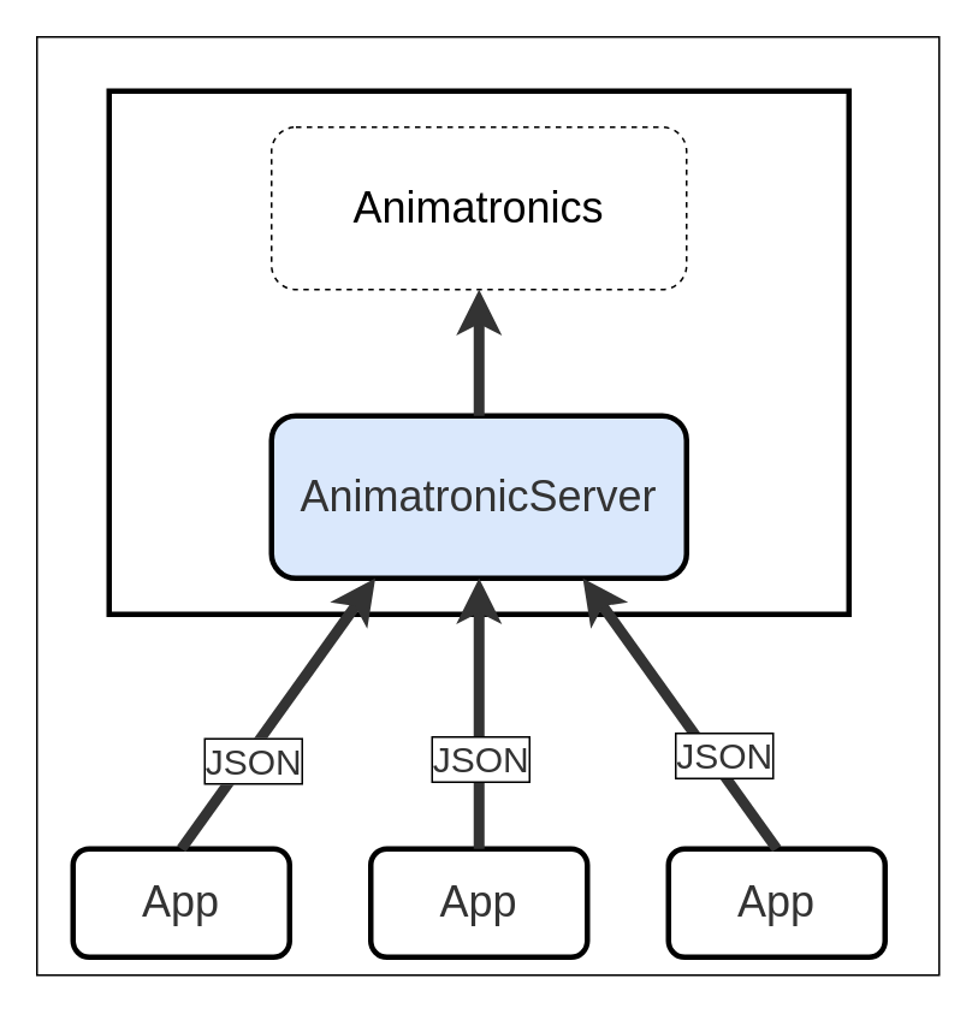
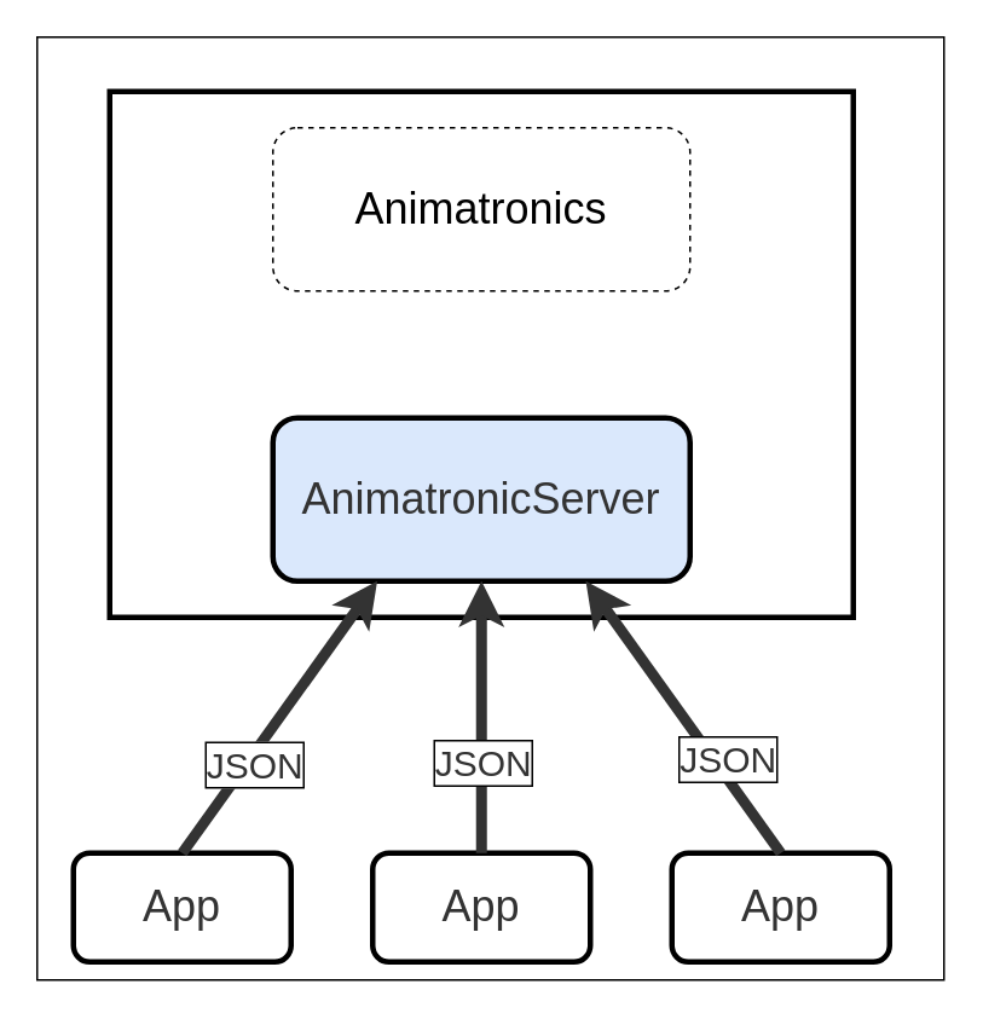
  <mxCell id="0" />
  <mxCell id="1" parent="0" />
  <mxCell id="2" value="" style="rounded=0;whiteSpace=wrap;html=1;fontSize=24;fillColor=#FFFFFF;" parent="1" vertex="1"><mxGeometry x="20" y="20" width="500" height="520" as="geometry" /></mxCell>
  <mxCell id="3" value="" style="rounded=0;whiteSpace=wrap;html=1;fontSize=24;fillColor=none;strokeWidth=3;strokeColor=#000000;" parent="1" vertex="1"><mxGeometry x="60" y="50" width="410" height="290" as="geometry" /></mxCell>
  <mxCell id="4" value="AnimatronicServer" style="rounded=1;whiteSpace=wrap;html=1;fontSize=24;fontColor=#333333;fillColor=#dae8fc;strokeColor=#000000;strokeWidth=3;" parent="1" vertex="1"><mxGeometry x="150" y="230" width="230" height="90" as="geometry" /></mxCell>
  <mxCell id="5" value="Animatronics" style="rounded=1;whiteSpace=wrap;html=1;fontSize=24;dashed=1;" parent="1" vertex="1"><mxGeometry x="150" y="70" width="230" height="90" as="geometry" /></mxCell>
- <mxCell id="6" value="" style="edgeStyle=none;html=1;fontSize=24;strokeWidth=6;strokeColor=#333333;" parent="1" source="4" target="5" edge="1"><mxGeometry relative="1" as="geometry" /></mxCell>
  <mxCell id="7" value="App" style="rounded=1;whiteSpace=wrap;html=1;fontSize=24;strokeColor=#000000;strokeWidth=3;fillColor=#FFFFFF;fontColor=#333333;" parent="1" vertex="1"><mxGeometry x="40" y="470" width="120" height="60" as="geometry" /></mxCell>
  <mxCell id="8" value="App" style="rounded=1;whiteSpace=wrap;html=1;fontSize=24;strokeColor=#000000;strokeWidth=3;fillColor=#FFFFFF;fontColor=#333333;" parent="1" vertex="1"><mxGeometry x="205" y="470" width="120" height="60" as="geometry" /></mxCell>
  <mxCell id="9" value="App" style="rounded=1;whiteSpace=wrap;html=1;fontSize=24;strokeColor=#000000;strokeWidth=3;fillColor=#FFFFFF;fontColor=#333333;" parent="1" vertex="1"><mxGeometry x="370" y="470" width="120" height="60" as="geometry" /></mxCell>
  <mxCell id="10" value="" style="endArrow=classic;html=1;fontSize=24;fontColor=#333333;strokeColor=#333333;strokeWidth=6;exitX=0.5;exitY=0;exitDx=0;exitDy=0;entryX=0.25;entryY=1;entryDx=0;entryDy=0;" parent="1" source="7" target="4" edge="1"><mxGeometry width="50" height="50" relative="1" as="geometry"><mxPoint x="110" y="320" as="sourcePoint" /><mxPoint x="160" y="270" as="targetPoint" /></mxGeometry></mxCell>
  <mxCell id="11" value="JSON" style="edgeLabel;html=1;align=center;verticalAlign=middle;resizable=0;points=[];fontSize=20;fontColor=#333333;labelBackgroundColor=#FFFFFF;labelBorderColor=#000000;" parent="10" vertex="1" connectable="0"><mxGeometry x="-0.077" y="-2" relative="1" as="geometry"><mxPoint x="-12" y="18" as="offset" /></mxGeometry></mxCell>
  <mxCell id="12" value="" style="endArrow=classic;html=1;fontSize=24;fontColor=#333333;strokeColor=#333333;strokeWidth=6;entryX=0.5;entryY=1;entryDx=0;entryDy=0;" edge="1" parent="1" source="8" target="4"><mxGeometry width="50" height="50" relative="1" as="geometry"><mxPoint x="110" y="480" as="sourcePoint" /><mxPoint x="217.5" y="330" as="targetPoint" /></mxGeometry></mxCell>
  <mxCell id="13" value="JSON" style="edgeLabel;html=1;align=center;verticalAlign=middle;resizable=0;points=[];fontSize=20;fontColor=#333333;labelBackgroundColor=#FFFFFF;labelBorderColor=#000000;" vertex="1" connectable="0" parent="12"><mxGeometry x="-0.077" y="-2" relative="1" as="geometry"><mxPoint x="-2" y="18" as="offset" /></mxGeometry></mxCell>
  <mxCell id="14" value="" style="endArrow=classic;html=1;fontSize=24;fontColor=#333333;strokeColor=#333333;strokeWidth=6;exitX=0.5;exitY=0;exitDx=0;exitDy=0;entryX=0.75;entryY=1;entryDx=0;entryDy=0;" edge="1" parent="1" source="9" target="4"><mxGeometry width="50" height="50" relative="1" as="geometry"><mxPoint x="120" y="490" as="sourcePoint" /><mxPoint x="227.5" y="340" as="targetPoint" /></mxGeometry></mxCell>
  <mxCell id="15" value="JSON" style="edgeLabel;html=1;align=center;verticalAlign=middle;resizable=0;points=[];fontSize=20;fontColor=#333333;labelBackgroundColor=#FFFFFF;labelBorderColor=#000000;" vertex="1" connectable="0" parent="14"><mxGeometry x="-0.077" y="-2" relative="1" as="geometry"><mxPoint x="18" y="18" as="offset" /></mxGeometry></mxCell>
